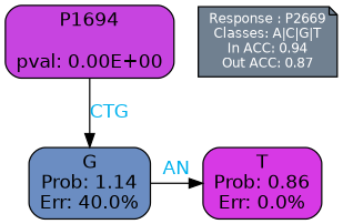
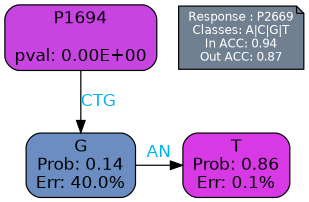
  digraph {
    ranksep=equally
    splines=polylines
    node [color=black fontname=helvetica shape=box style="filled, rounded"]
    edge [fontcolor=deepskyblue2 fontname=helvetica]
-   n1 [fillcolor="#d739e5" label="T\nProb: 0.86\nErr: 0.0%"]
-   n2 [fillcolor="#6b8dc2" label="G\nProb: 1.14\nErr: 40.0%"]
+   n1 [fillcolor="#d739e5" label="T\nProb: 0.86\nErr: 0.1%"]
+   n2 [fillcolor="#6b8dc2" label="G\nProb: 0.14\nErr: 40.0%"]
    n3 [align=left fillcolor=slategray fontcolor=white fontsize=10 label="Response : P2669\nClasses: A|C|G|T\nIn ACC: 0.94\nOut ACC: 0.87\n" shape=note style=filled]
    n4 [fillcolor="#c744e0" label="P1694\n\npval: 0.00E+00"]
    subgraph sub_1 {
      rank=same
      n1
      n2
    }
    subgraph sub_2 {
      rank=same
      n3
      n4
    }
    n2 -> n1 [label=AN]
    n4 -> n2 [label=CTG]
  }
